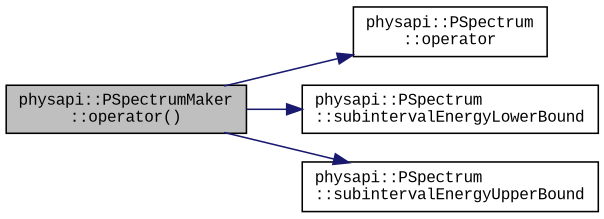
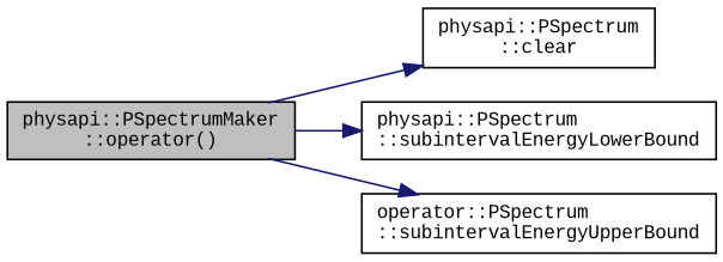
  digraph {
    fontname="Liberation Mono"
    rankdir=LR
    node [color=black fillcolor=white fontname="Liberation Mono" fontsize=10 shape=record style=filled]
    edge [color=midnightblue fontname="Liberation Mono" fontsize=10 labelfontname=Helvetica labelfontsize=10 style=solid]
    n1 [fillcolor=grey75 fontcolor=black height=0.2 label="physapi::PSpectrumMaker\l::operator()" width=0.4]
-   n2 [height=0.2 label="physapi::PSpectrum\l::operator" width=0.4]
+   n2 [height=0.2 label="physapi::PSpectrum\l::clear" width=0.4]
    n3 [height=0.2 label="physapi::PSpectrum\l::subintervalEnergyLowerBound" width=0.4]
-   n4 [height=0.2 label="physapi::PSpectrum\l::subintervalEnergyUpperBound" width=0.4]
+   n4 [height=0.2 label="operator::PSpectrum\l::subintervalEnergyUpperBound" width=0.4]
    n1 -> n2
    n1 -> n3
    n1 -> n4
  }
